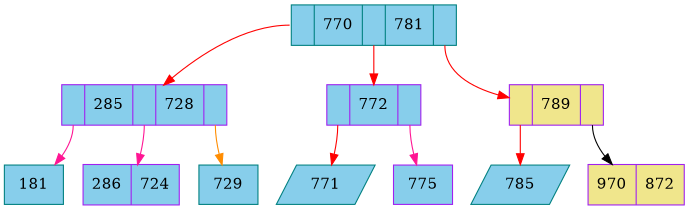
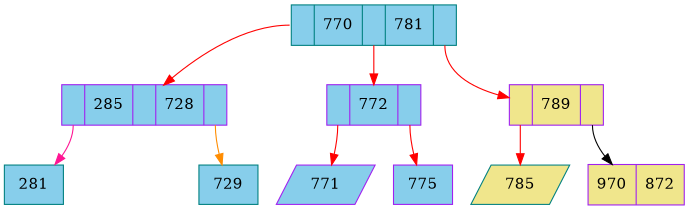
  digraph {
    node [color=purple fillcolor=skyblue shape=record style=filled]
    edge [color=red tailport=C1]
    n1 [color=teal label="<C1>|770|<C2>|781|<C3>"]
    n2 [label="<C1>|285|<C2>|728|<C3>"]
    n3 [label="<C1>|772|<C2>"]
    n4 [fillcolor=khaki label="<C1>|789|<C2>"]
-   n5 [color=teal label=181 shape=box]
-   n6 [label="286|724"]
+   n5 [color=teal label=281 shape=box]
    n7 [color=teal label=729 shape=box]
-   n8 [color=teal label=771 shape=parallelogram]
+   n8 [label=771 shape=parallelogram]
    n9 [label=775 shape=box]
-   n10 [color=teal label=785 shape=parallelogram]
+   n10 [color=teal fillcolor=khaki label=785 shape=parallelogram]
    n11 [fillcolor=khaki label="970|872"]
    n1 -> n2
    n1 -> n3 [tailport=C2]
    n1 -> n4 [tailport=C3]
    n2 -> n5 [color=deeppink]
-   n2 -> n6 [color=deeppink tailport=C2]
    n2 -> n7 [color=darkorange tailport=C3]
    n3 -> n8
-   n3 -> n9 [color=deeppink tailport=C2]
+   n3 -> n9 [tailport=C2]
    n4 -> n10
    n4 -> n11 [color=black tailport=C2]
  }
